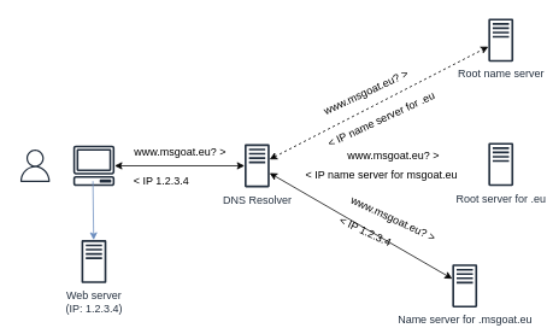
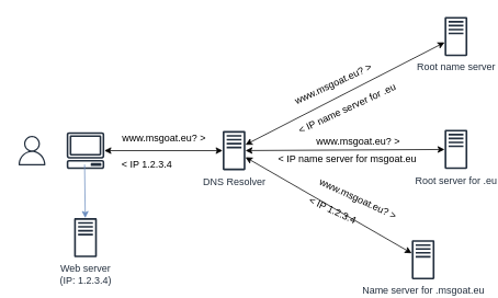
  <mxCell id="0" />
  <mxCell id="1" parent="0" />
  <mxCell id="2" value="" style="outlineConnect=0;fontColor=#232F3E;gradientColor=none;fillColor=#232F3E;strokeColor=none;dashed=0;verticalLabelPosition=bottom;verticalAlign=top;align=center;html=1;fontSize=12;fontStyle=0;aspect=fixed;pointerEvents=1;shape=mxgraph.aws4.client;" vertex="1" parent="1"><mxGeometry x="80" y="160.5" width="46.18" height="45" as="geometry" /></mxCell>
  <mxCell id="3" value="DNS Resolver" style="outlineConnect=0;fontColor=#232F3E;gradientColor=none;fillColor=#232F3E;strokeColor=none;dashed=0;verticalLabelPosition=bottom;verticalAlign=top;align=center;html=1;fontSize=12;fontStyle=0;aspect=fixed;pointerEvents=1;shape=mxgraph.aws4.traditional_server;" vertex="1" parent="1"><mxGeometry x="270" y="159" width="27.69" height="48" as="geometry" /></mxCell>
  <mxCell id="4" value="" style="outlineConnect=0;fontColor=#232F3E;gradientColor=none;fillColor=#232F3E;strokeColor=none;dashed=0;verticalLabelPosition=bottom;verticalAlign=top;align=center;html=1;fontSize=12;fontStyle=0;aspect=fixed;pointerEvents=1;shape=mxgraph.aws4.user;" vertex="1" parent="1"><mxGeometry x="20" y="165" width="36" height="36" as="geometry" /></mxCell>
  <mxCell id="5" value="Root name server" style="outlineConnect=0;fontColor=#232F3E;gradientColor=none;fillColor=#232F3E;strokeColor=none;dashed=0;verticalLabelPosition=bottom;verticalAlign=top;align=center;html=1;fontSize=12;fontStyle=0;aspect=fixed;pointerEvents=1;shape=mxgraph.aws4.traditional_server;" vertex="1" parent="1"><mxGeometry x="540" y="20" width="27.69" height="48" as="geometry" /></mxCell>
  <mxCell id="6" value="Root server for .eu" style="outlineConnect=0;fontColor=#232F3E;gradientColor=none;fillColor=#232F3E;strokeColor=none;dashed=0;verticalLabelPosition=bottom;verticalAlign=top;align=center;html=1;fontSize=12;fontStyle=0;aspect=fixed;pointerEvents=1;shape=mxgraph.aws4.traditional_server;" vertex="1" parent="1"><mxGeometry x="540" y="157.5" width="27.69" height="48" as="geometry" /></mxCell>
  <mxCell id="7" value="Name server for .msgoat.eu" style="outlineConnect=0;fontColor=#232F3E;gradientColor=none;fillColor=#232F3E;strokeColor=none;dashed=0;verticalLabelPosition=bottom;verticalAlign=top;align=center;html=1;fontSize=12;fontStyle=0;aspect=fixed;pointerEvents=1;shape=mxgraph.aws4.traditional_server;" vertex="1" parent="1"><mxGeometry x="500" y="292" width="27.69" height="48" as="geometry" /></mxCell>
  <mxCell id="8" value="Web server&lt;br&gt;(IP: 1.2.3.4)" style="outlineConnect=0;fontColor=#232F3E;gradientColor=none;fillColor=#232F3E;strokeColor=none;dashed=0;verticalLabelPosition=bottom;verticalAlign=top;align=center;html=1;fontSize=12;fontStyle=0;aspect=fixed;pointerEvents=1;shape=mxgraph.aws4.traditional_server;" vertex="1" parent="1"><mxGeometry x="89.25" y="265" width="27.69" height="48" as="geometry" /></mxCell>
  <mxCell id="9" value="&amp;lt; IP name server for msgoat.eu" style="text;html=1;strokeColor=none;fillColor=none;align=center;verticalAlign=middle;whiteSpace=wrap;rounded=0;rotation=0;" vertex="1" parent="1"><mxGeometry x="314" y="187" width="216" height="14" as="geometry" /></mxCell>
  <mxCell id="10" value="www.msgoat.eu? &amp;gt;" style="text;html=1;strokeColor=none;fillColor=none;align=center;verticalAlign=middle;whiteSpace=wrap;rounded=0;rotation=-25;" vertex="1" parent="1"><mxGeometry x="330" y="95" width="150" height="14" as="geometry" /></mxCell>
  <mxCell id="11" value="www.msgoat.eu? &amp;gt;" style="text;html=1;strokeColor=none;fillColor=none;align=center;verticalAlign=middle;whiteSpace=wrap;rounded=0;rotation=0;" vertex="1" parent="1"><mxGeometry x="360" y="165" width="150" height="14" as="geometry" /></mxCell>
  <mxCell id="12" value="&amp;lt; IP name server for .eu" style="text;html=1;strokeColor=none;fillColor=none;align=center;verticalAlign=middle;whiteSpace=wrap;rounded=0;rotation=-25;" vertex="1" parent="1"><mxGeometry x="347" y="125" width="150" height="14" as="geometry" /></mxCell>
  <mxCell id="13" value="" style="endArrow=classic;startArrow=classic;html=1;" edge="1" parent="1" source="2" target="3"><mxGeometry width="50" height="50" relative="1" as="geometry"><mxPoint x="140" y="435" as="sourcePoint" /><mxPoint x="190" y="385" as="targetPoint" /></mxGeometry></mxCell>
  <mxCell id="14" value="www.msgoat.eu? &amp;gt;" style="text;html=1;strokeColor=none;fillColor=none;align=center;verticalAlign=middle;whiteSpace=wrap;rounded=0;" vertex="1" parent="1"><mxGeometry x="124" y="160.5" width="150" height="14" as="geometry" /></mxCell>
  <mxCell id="15" value="&amp;lt; IP 1.2.3.4" style="text;html=1;strokeColor=none;fillColor=none;align=center;verticalAlign=middle;whiteSpace=wrap;rounded=0;" vertex="1" parent="1"><mxGeometry x="70" y="193" width="216" height="14" as="geometry" /></mxCell>
- <mxCell id="16" value="" style="endArrow=classic;startArrow=classic;html=1;dashed=1;" edge="1" parent="1" source="3" target="5"><mxGeometry width="50" height="50" relative="1" as="geometry"><mxPoint x="160" y="445" as="sourcePoint" /><mxPoint x="210" y="395" as="targetPoint" /></mxGeometry></mxCell>
+ <mxCell id="16" value="" style="endArrow=classic;startArrow=classic;html=1;" edge="1" parent="1" source="3" target="5"><mxGeometry width="50" height="50" relative="1" as="geometry"><mxPoint x="160" y="445" as="sourcePoint" /><mxPoint x="210" y="395" as="targetPoint" /></mxGeometry></mxCell>
+ <mxCell id="17" value="" style="endArrow=classic;startArrow=classic;html=1;" edge="1" parent="1" source="3" target="6"><mxGeometry width="50" height="50" relative="1" as="geometry"><mxPoint x="307.69" y="189" as="sourcePoint" /><mxPoint x="550" y="119" as="targetPoint" /></mxGeometry></mxCell>
  <mxCell id="18" value="www.msgoat.eu? &amp;gt;" style="text;html=1;strokeColor=none;fillColor=none;align=center;verticalAlign=middle;whiteSpace=wrap;rounded=0;rotation=25;" vertex="1" parent="1"><mxGeometry x="360" y="235" width="150" height="14" as="geometry" /></mxCell>
  <mxCell id="19" value="" style="endArrow=classic;startArrow=classic;html=1;" edge="1" parent="1" source="3" target="7"><mxGeometry width="50" height="50" relative="1" as="geometry"><mxPoint x="307.69" y="186.642" as="sourcePoint" /><mxPoint x="550" y="75.358" as="targetPoint" /></mxGeometry></mxCell>
  <mxCell id="20" value="&amp;lt; IP 1.2.3.4" style="text;html=1;strokeColor=none;fillColor=none;align=center;verticalAlign=middle;whiteSpace=wrap;rounded=0;rotation=25;" vertex="1" parent="1"><mxGeometry x="296" y="249" width="216" height="14" as="geometry" /></mxCell>
  <mxCell id="21" value="" style="endArrow=classic;html=1;fillColor=#dae8fc;strokeColor=#6c8ebf;" edge="1" parent="1" target="8"><mxGeometry width="50" height="50" relative="1" as="geometry"><mxPoint x="102" y="200" as="sourcePoint" /><mxPoint x="350" y="235" as="targetPoint" /></mxGeometry></mxCell>
